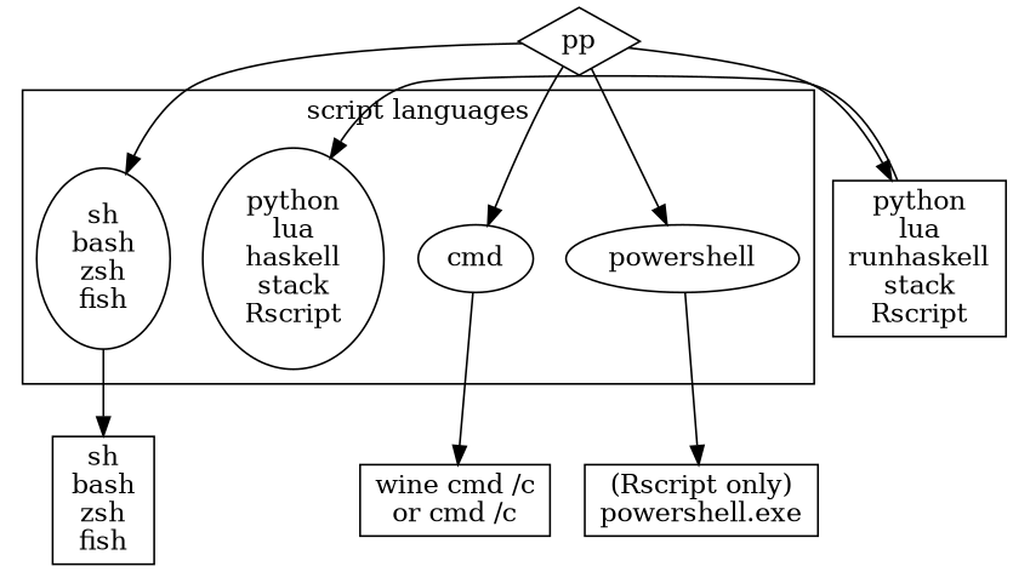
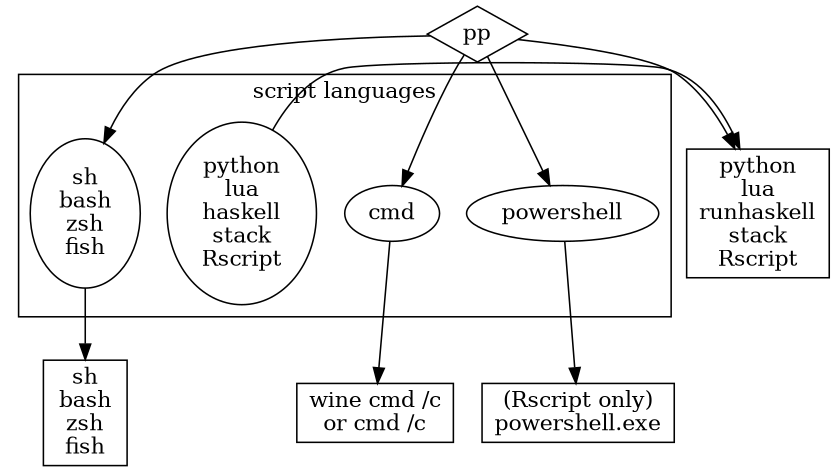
  digraph {
    n1 [label="sh\nbash\nzsh\nfish"]
    n2 [label="python\nlua\nhaskell\nstack\nRscript"]
    n3 [label=cmd]
    n4 [label=powershell]
    n5 [label="sh\nbash\nzsh\nfish" shape=box]
    n6 [label="python\nlua\nrunhaskell\nstack\nRscript" shape=box]
    n7 [label="wine cmd /c\nor cmd /c" shape=box]
    n8 [label="(Rscript only)\npowershell.exe" shape=box]
    n9 [label=pp shape=diamond]
    subgraph cluster_1 {
      label="script languages"
      n1
      n2
      n3
      n4
    }
    n1 -> n5
-   n6 -> n2
+   n2 -> n6
    n3 -> n7
    n4 -> n8
    n9 -> n1
    n9 -> n3
    n9 -> n4
    n9 -> n6
  }
